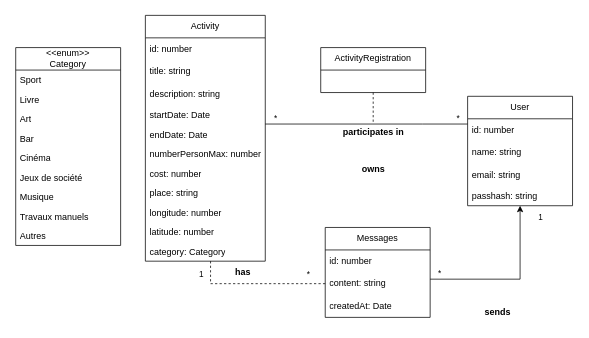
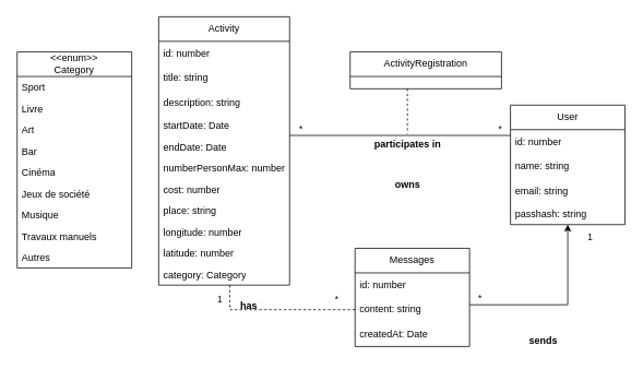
  <mxCell id="0" />
  <mxCell id="1" parent="0" />
  <mxCell id="2" value="Activity" style="swimlane;fontStyle=0;childLayout=stackLayout;horizontal=1;startSize=30;horizontalStack=0;resizeParent=1;resizeParentMax=0;resizeLast=0;collapsible=1;marginBottom=0;whiteSpace=wrap;html=1;" vertex="1" parent="1"><mxGeometry x="193" y="20" width="160" height="328" as="geometry" /></mxCell>
  <mxCell id="3" value="id: number" style="text;strokeColor=none;fillColor=none;align=left;verticalAlign=middle;spacingLeft=4;spacingRight=4;overflow=hidden;points=[[0,0.5],[1,0.5]];portConstraint=eastwest;rotatable=0;whiteSpace=wrap;html=1;" vertex="1" parent="2"><mxGeometry y="30" width="160" height="30" as="geometry" /></mxCell>
  <mxCell id="4" value="title: string" style="text;strokeColor=none;fillColor=none;align=left;verticalAlign=middle;spacingLeft=4;spacingRight=4;overflow=hidden;points=[[0,0.5],[1,0.5]];portConstraint=eastwest;rotatable=0;whiteSpace=wrap;html=1;" vertex="1" parent="2"><mxGeometry y="60" width="160" height="30" as="geometry" /></mxCell>
  <mxCell id="5" value="description: string" style="text;strokeColor=none;fillColor=none;align=left;verticalAlign=middle;spacingLeft=4;spacingRight=4;overflow=hidden;points=[[0,0.5],[1,0.5]];portConstraint=eastwest;rotatable=0;whiteSpace=wrap;html=1;" vertex="1" parent="2"><mxGeometry y="90" width="160" height="30" as="geometry" /></mxCell>
  <mxCell id="6" value="startDate: Date" style="text;strokeColor=none;fillColor=none;align=left;verticalAlign=top;spacingLeft=4;spacingRight=4;overflow=hidden;rotatable=0;points=[[0,0.5],[1,0.5]];portConstraint=eastwest;whiteSpace=wrap;html=1;" vertex="1" parent="2"><mxGeometry y="120" width="160" height="26" as="geometry" /></mxCell>
  <mxCell id="7" value="endDate: Date" style="text;strokeColor=none;fillColor=none;align=left;verticalAlign=top;spacingLeft=4;spacingRight=4;overflow=hidden;rotatable=0;points=[[0,0.5],[1,0.5]];portConstraint=eastwest;whiteSpace=wrap;html=1;" vertex="1" parent="2"><mxGeometry y="146" width="160" height="26" as="geometry" /></mxCell>
  <mxCell id="8" value="numberPersonMax: number" style="text;strokeColor=none;fillColor=none;align=left;verticalAlign=top;spacingLeft=4;spacingRight=4;overflow=hidden;rotatable=0;points=[[0,0.5],[1,0.5]];portConstraint=eastwest;whiteSpace=wrap;html=1;" vertex="1" parent="2"><mxGeometry y="172" width="160" height="26" as="geometry" /></mxCell>
  <mxCell id="9" value="cost: number" style="text;strokeColor=none;fillColor=none;align=left;verticalAlign=top;spacingLeft=4;spacingRight=4;overflow=hidden;rotatable=0;points=[[0,0.5],[1,0.5]];portConstraint=eastwest;whiteSpace=wrap;html=1;" vertex="1" parent="2"><mxGeometry y="198" width="160" height="26" as="geometry" /></mxCell>
  <mxCell id="10" value="place: string" style="text;strokeColor=none;fillColor=none;align=left;verticalAlign=top;spacingLeft=4;spacingRight=4;overflow=hidden;rotatable=0;points=[[0,0.5],[1,0.5]];portConstraint=eastwest;whiteSpace=wrap;html=1;" vertex="1" parent="2"><mxGeometry y="224" width="160" height="26" as="geometry" /></mxCell>
  <mxCell id="11" value="longitude: number" style="text;strokeColor=none;fillColor=none;align=left;verticalAlign=top;spacingLeft=4;spacingRight=4;overflow=hidden;rotatable=0;points=[[0,0.5],[1,0.5]];portConstraint=eastwest;whiteSpace=wrap;html=1;" vertex="1" parent="2"><mxGeometry y="250" width="160" height="26" as="geometry" /></mxCell>
  <mxCell id="12" value="latitude: number" style="text;strokeColor=none;fillColor=none;align=left;verticalAlign=top;spacingLeft=4;spacingRight=4;overflow=hidden;rotatable=0;points=[[0,0.5],[1,0.5]];portConstraint=eastwest;whiteSpace=wrap;html=1;" vertex="1" parent="2"><mxGeometry y="276" width="160" height="26" as="geometry" /></mxCell>
  <mxCell id="13" value="category: Category" style="text;strokeColor=none;fillColor=none;align=left;verticalAlign=top;spacingLeft=4;spacingRight=4;overflow=hidden;rotatable=0;points=[[0,0.5],[1,0.5]];portConstraint=eastwest;whiteSpace=wrap;html=1;" vertex="1" parent="2"><mxGeometry y="302" width="160" height="26" as="geometry" /></mxCell>
  <mxCell id="14" value="User" style="swimlane;fontStyle=0;childLayout=stackLayout;horizontal=1;startSize=30;horizontalStack=0;resizeParent=1;resizeParentMax=0;resizeLast=0;collapsible=1;marginBottom=0;whiteSpace=wrap;html=1;" vertex="1" parent="1"><mxGeometry x="623" y="128" width="140" height="146" as="geometry" /></mxCell>
  <mxCell id="15" value="id: number" style="text;strokeColor=none;fillColor=none;align=left;verticalAlign=middle;spacingLeft=4;spacingRight=4;overflow=hidden;points=[[0,0.5],[1,0.5]];portConstraint=eastwest;rotatable=0;whiteSpace=wrap;html=1;" vertex="1" parent="14"><mxGeometry y="30" width="140" height="30" as="geometry" /></mxCell>
  <mxCell id="16" value="name: string" style="text;strokeColor=none;fillColor=none;align=left;verticalAlign=middle;spacingLeft=4;spacingRight=4;overflow=hidden;points=[[0,0.5],[1,0.5]];portConstraint=eastwest;rotatable=0;whiteSpace=wrap;html=1;" vertex="1" parent="14"><mxGeometry y="60" width="140" height="30" as="geometry" /></mxCell>
  <mxCell id="17" value="email: string" style="text;strokeColor=none;fillColor=none;align=left;verticalAlign=middle;spacingLeft=4;spacingRight=4;overflow=hidden;points=[[0,0.5],[1,0.5]];portConstraint=eastwest;rotatable=0;whiteSpace=wrap;html=1;" vertex="1" parent="14"><mxGeometry y="90" width="140" height="30" as="geometry" /></mxCell>
  <mxCell id="18" value="passhash: string" style="text;strokeColor=none;fillColor=none;align=left;verticalAlign=top;spacingLeft=4;spacingRight=4;overflow=hidden;rotatable=0;points=[[0,0.5],[1,0.5]];portConstraint=eastwest;whiteSpace=wrap;html=1;" vertex="1" parent="14"><mxGeometry y="120" width="140" height="26" as="geometry" /></mxCell>
  <mxCell id="19" value="&lt;div&gt;Messages&lt;/div&gt;" style="swimlane;fontStyle=0;childLayout=stackLayout;horizontal=1;startSize=30;horizontalStack=0;resizeParent=1;resizeParentMax=0;resizeLast=0;collapsible=1;marginBottom=0;whiteSpace=wrap;html=1;" vertex="1" parent="1"><mxGeometry x="433" y="303" width="140" height="120" as="geometry" /></mxCell>
  <mxCell id="20" value="id: number" style="text;strokeColor=none;fillColor=none;align=left;verticalAlign=middle;spacingLeft=4;spacingRight=4;overflow=hidden;points=[[0,0.5],[1,0.5]];portConstraint=eastwest;rotatable=0;whiteSpace=wrap;html=1;" vertex="1" parent="19"><mxGeometry y="30" width="140" height="30" as="geometry" /></mxCell>
  <mxCell id="21" value="content: string" style="text;strokeColor=none;fillColor=none;align=left;verticalAlign=middle;spacingLeft=4;spacingRight=4;overflow=hidden;points=[[0,0.5],[1,0.5]];portConstraint=eastwest;rotatable=0;whiteSpace=wrap;html=1;" vertex="1" parent="19"><mxGeometry y="60" width="140" height="30" as="geometry" /></mxCell>
  <mxCell id="22" value="createdAt: Date" style="text;strokeColor=none;fillColor=none;align=left;verticalAlign=middle;spacingLeft=4;spacingRight=4;overflow=hidden;points=[[0,0.5],[1,0.5]];portConstraint=eastwest;rotatable=0;whiteSpace=wrap;html=1;" vertex="1" parent="19"><mxGeometry y="90" width="140" height="30" as="geometry" /></mxCell>
  <mxCell id="23" value="" style="endArrow=none;html=1;edgeStyle=orthogonalEdgeStyle;rounded=0;entryX=0;entryY=0.5;entryDx=0;entryDy=0;dashed=1;" edge="1" parent="1" source="2" target="21"><mxGeometry relative="1" as="geometry"><mxPoint x="413" y="378" as="sourcePoint" /><mxPoint x="573" y="378" as="targetPoint" /><Array as="points"><mxPoint x="280" y="378" /></Array></mxGeometry></mxCell>
  <mxCell id="24" value="1" style="edgeLabel;resizable=0;html=1;align=left;verticalAlign=bottom;" connectable="0" vertex="1" parent="23"><mxGeometry x="-1" relative="1" as="geometry"><mxPoint x="-17" y="25" as="offset" /></mxGeometry></mxCell>
  <mxCell id="25" value="*" style="edgeLabel;resizable=0;html=1;align=right;verticalAlign=bottom;" connectable="0" vertex="1" parent="23"><mxGeometry x="1" relative="1" as="geometry"><mxPoint x="-20" y="-5" as="offset" /></mxGeometry></mxCell>
- <mxCell id="26" value="ActivityRegistration" style="swimlane;fontStyle=0;childLayout=stackLayout;horizontal=1;startSize=30;horizontalStack=0;resizeParent=1;resizeParentMax=0;resizeLast=0;collapsible=1;marginBottom=0;whiteSpace=wrap;html=1;" vertex="1" parent="1"><mxGeometry x="427" y="63" width="140" height="60" as="geometry" /></mxCell>
+ <mxCell id="26" value="ActivityRegistration" style="swimlane;fontStyle=0;childLayout=stackLayout;horizontal=1;startSize=30;horizontalStack=0;resizeParent=1;resizeParentMax=0;resizeLast=0;collapsible=1;marginBottom=0;whiteSpace=wrap;html=1;" vertex="1" parent="1"><mxGeometry x="427" y="63" width="185" height="45" as="geometry" /></mxCell>
  <mxCell id="27" value="" style="endArrow=none;html=1;edgeStyle=orthogonalEdgeStyle;rounded=0;entryX=0;entryY=0.5;entryDx=0;entryDy=0;" edge="1" parent="1" source="2"><mxGeometry relative="1" as="geometry"><mxPoint x="353" y="165" as="sourcePoint" /><mxPoint x="623" y="165" as="targetPoint" /><Array as="points"><mxPoint x="563" y="165" /><mxPoint x="563" y="165" /></Array></mxGeometry></mxCell>
  <mxCell id="28" value="*" style="edgeLabel;resizable=0;html=1;align=left;verticalAlign=bottom;" connectable="0" vertex="1" parent="27"><mxGeometry x="-1" relative="1" as="geometry"><mxPoint x="10" as="offset" /></mxGeometry></mxCell>
  <mxCell id="29" value="*" style="edgeLabel;resizable=0;html=1;align=right;verticalAlign=bottom;" connectable="0" vertex="1" parent="27"><mxGeometry x="1" relative="1" as="geometry"><mxPoint x="-10" as="offset" /></mxGeometry></mxCell>
  <mxCell id="30" value="" style="endArrow=none;html=1;edgeStyle=orthogonalEdgeStyle;rounded=0;dashed=1;" edge="1" parent="1" source="26"><mxGeometry relative="1" as="geometry"><mxPoint x="499.04" y="92.01" as="sourcePoint" /><mxPoint x="497" y="163" as="targetPoint" /><Array as="points"><mxPoint x="497" y="133" /><mxPoint x="497" y="133" /></Array></mxGeometry></mxCell>
  <mxCell id="31" value="" style="endArrow=classic;html=1;edgeStyle=orthogonalEdgeStyle;rounded=0;" edge="1" parent="1" source="19" target="14"><mxGeometry relative="1" as="geometry"><mxPoint x="393" y="223" as="sourcePoint" /><mxPoint x="663" y="313" as="targetPoint" /><Array as="points"><mxPoint x="693" y="372" /></Array></mxGeometry></mxCell>
  <mxCell id="32" value="*" style="edgeLabel;resizable=0;html=1;align=left;verticalAlign=bottom;" connectable="0" vertex="1" parent="31"><mxGeometry x="-1" relative="1" as="geometry"><mxPoint x="9" as="offset" /></mxGeometry></mxCell>
  <mxCell id="33" value="1" style="edgeLabel;resizable=0;html=1;align=right;verticalAlign=bottom;" connectable="0" vertex="1" parent="31"><mxGeometry x="1" relative="1" as="geometry"><mxPoint x="31" y="23" as="offset" /></mxGeometry></mxCell>
  <mxCell id="34" value="owns" style="text;align=center;fontStyle=1;verticalAlign=middle;spacingLeft=3;spacingRight=3;strokeColor=none;rotatable=0;points=[[0,0.5],[1,0.5]];portConstraint=eastwest;html=1;" vertex="1" parent="1"><mxGeometry x="457" y="213" width="80" height="26" as="geometry" /></mxCell>
  <mxCell id="35" value="participates in" style="text;align=center;fontStyle=1;verticalAlign=middle;spacingLeft=3;spacingRight=3;strokeColor=none;rotatable=0;points=[[0,0.5],[1,0.5]];portConstraint=eastwest;html=1;" vertex="1" parent="1"><mxGeometry x="457" y="163" width="80" height="26" as="geometry" /></mxCell>
  <mxCell id="36" value="sends" style="text;align=center;fontStyle=1;verticalAlign=middle;spacingLeft=3;spacingRight=3;strokeColor=none;rotatable=0;points=[[0,0.5],[1,0.5]];portConstraint=eastwest;html=1;" vertex="1" parent="1"><mxGeometry x="623" y="403" width="80" height="26" as="geometry" /></mxCell>
- <mxCell id="37" value="has" style="text;align=center;fontStyle=1;verticalAlign=middle;spacingLeft=3;spacingRight=3;strokeColor=none;rotatable=0;points=[[0,0.5],[1,0.5]];portConstraint=eastwest;html=1;" vertex="1" parent="1"><mxGeometry x="283" y="350" width="80" height="26" as="geometry" /></mxCell>
+ <mxCell id="37" value="has" style="text;align=center;fontStyle=1;verticalAlign=middle;spacingLeft=3;spacingRight=3;strokeColor=none;rotatable=0;points=[[0,0.5],[1,0.5]];portConstraint=eastwest;html=1;" vertex="1" parent="1"><mxGeometry x="263" y="360" width="80" height="26" as="geometry" /></mxCell>
  <mxCell id="38" value="&lt;div&gt;&amp;lt;&amp;lt;enum&amp;gt;&amp;gt;&lt;br&gt;&lt;/div&gt;&lt;div&gt;Category&lt;/div&gt;" style="swimlane;fontStyle=0;childLayout=stackLayout;horizontal=1;startSize=30;horizontalStack=0;resizeParent=1;resizeParentMax=0;resizeLast=0;collapsible=1;marginBottom=0;whiteSpace=wrap;html=1;" vertex="1" parent="1"><mxGeometry x="20" y="63" width="140" height="264" as="geometry" /></mxCell>
  <mxCell id="39" value="Sport" style="text;strokeColor=none;fillColor=none;align=left;verticalAlign=top;spacingLeft=4;spacingRight=4;overflow=hidden;rotatable=0;points=[[0,0.5],[1,0.5]];portConstraint=eastwest;whiteSpace=wrap;html=1;" vertex="1" parent="38"><mxGeometry y="30" width="140" height="26" as="geometry" /></mxCell>
  <mxCell id="40" value="Livre" style="text;strokeColor=none;fillColor=none;align=left;verticalAlign=top;spacingLeft=4;spacingRight=4;overflow=hidden;rotatable=0;points=[[0,0.5],[1,0.5]];portConstraint=eastwest;whiteSpace=wrap;html=1;" vertex="1" parent="38"><mxGeometry y="56" width="140" height="26" as="geometry" /></mxCell>
  <mxCell id="41" value="Art" style="text;strokeColor=none;fillColor=none;align=left;verticalAlign=top;spacingLeft=4;spacingRight=4;overflow=hidden;rotatable=0;points=[[0,0.5],[1,0.5]];portConstraint=eastwest;whiteSpace=wrap;html=1;" vertex="1" parent="38"><mxGeometry y="82" width="140" height="26" as="geometry" /></mxCell>
  <mxCell id="42" value="Bar" style="text;strokeColor=none;fillColor=none;align=left;verticalAlign=top;spacingLeft=4;spacingRight=4;overflow=hidden;rotatable=0;points=[[0,0.5],[1,0.5]];portConstraint=eastwest;whiteSpace=wrap;html=1;" vertex="1" parent="38"><mxGeometry y="108" width="140" height="26" as="geometry" /></mxCell>
  <mxCell id="43" value="Cinéma" style="text;strokeColor=none;fillColor=none;align=left;verticalAlign=top;spacingLeft=4;spacingRight=4;overflow=hidden;rotatable=0;points=[[0,0.5],[1,0.5]];portConstraint=eastwest;whiteSpace=wrap;html=1;" vertex="1" parent="38"><mxGeometry y="134" width="140" height="26" as="geometry" /></mxCell>
  <mxCell id="44" value="Jeux de société" style="text;strokeColor=none;fillColor=none;align=left;verticalAlign=top;spacingLeft=4;spacingRight=4;overflow=hidden;rotatable=0;points=[[0,0.5],[1,0.5]];portConstraint=eastwest;whiteSpace=wrap;html=1;" vertex="1" parent="38"><mxGeometry y="160" width="140" height="26" as="geometry" /></mxCell>
  <mxCell id="45" value="Musique" style="text;strokeColor=none;fillColor=none;align=left;verticalAlign=top;spacingLeft=4;spacingRight=4;overflow=hidden;rotatable=0;points=[[0,0.5],[1,0.5]];portConstraint=eastwest;whiteSpace=wrap;html=1;" vertex="1" parent="38"><mxGeometry y="186" width="140" height="26" as="geometry" /></mxCell>
  <mxCell id="46" value="Travaux manuels" style="text;strokeColor=none;fillColor=none;align=left;verticalAlign=top;spacingLeft=4;spacingRight=4;overflow=hidden;rotatable=0;points=[[0,0.5],[1,0.5]];portConstraint=eastwest;whiteSpace=wrap;html=1;" vertex="1" parent="38"><mxGeometry y="212" width="140" height="26" as="geometry" /></mxCell>
  <mxCell id="47" value="Autres" style="text;strokeColor=none;fillColor=none;align=left;verticalAlign=top;spacingLeft=4;spacingRight=4;overflow=hidden;rotatable=0;points=[[0,0.5],[1,0.5]];portConstraint=eastwest;whiteSpace=wrap;html=1;" vertex="1" parent="38"><mxGeometry y="238" width="140" height="26" as="geometry" /></mxCell>
